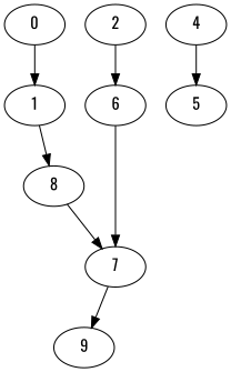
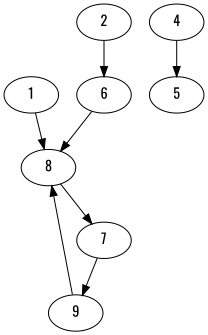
  digraph {
    fontname=Oswald
    node [fontname=Oswald]
    edge [fontname=Oswald heightLimit=3 primaryType=mainStreet secondaryType=none village=Bielefeld weight=10]
-   0
    1
    8
    2
    6
    4
    5
    7
    9
-   0 -> 1 [heightLimit=2 secondaryType=tunnel]
    1 -> 8 [weight=30]
    8 -> 7 [village=Wuppertal]
    2 -> 6
-   6 -> 7 [primaryType=countyRoad village=G weight=30]
+   6 -> 8 [primaryType=countyRoad village=G weight=30]
    4 -> 5
    7 -> 9 [primaryType=sideStreet village=Wuppertal]
+   9 -> 8 [village=Wuppertal]
  }
